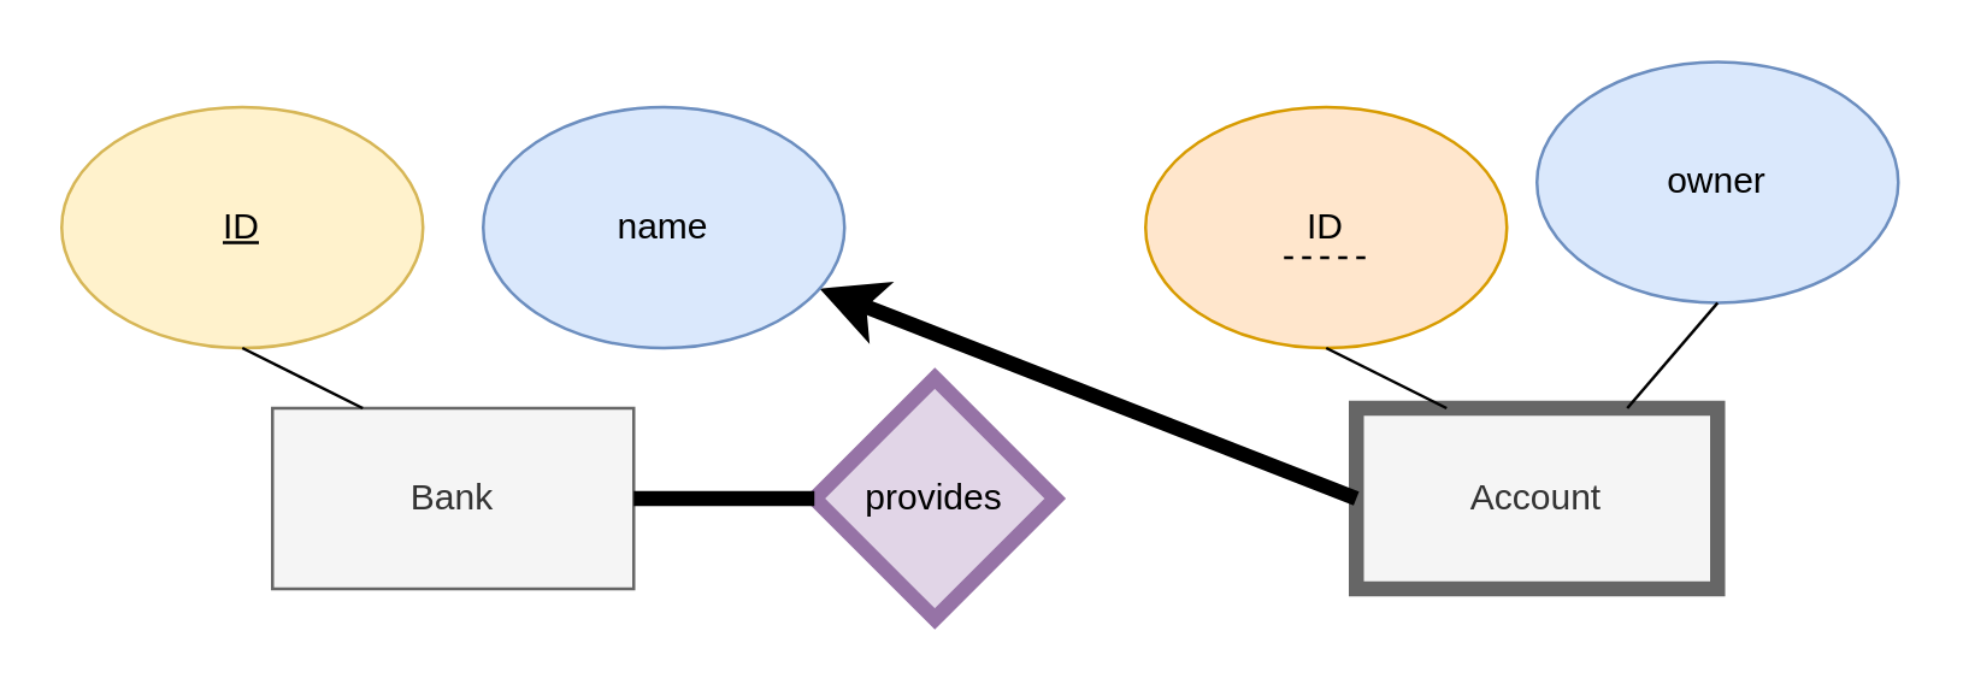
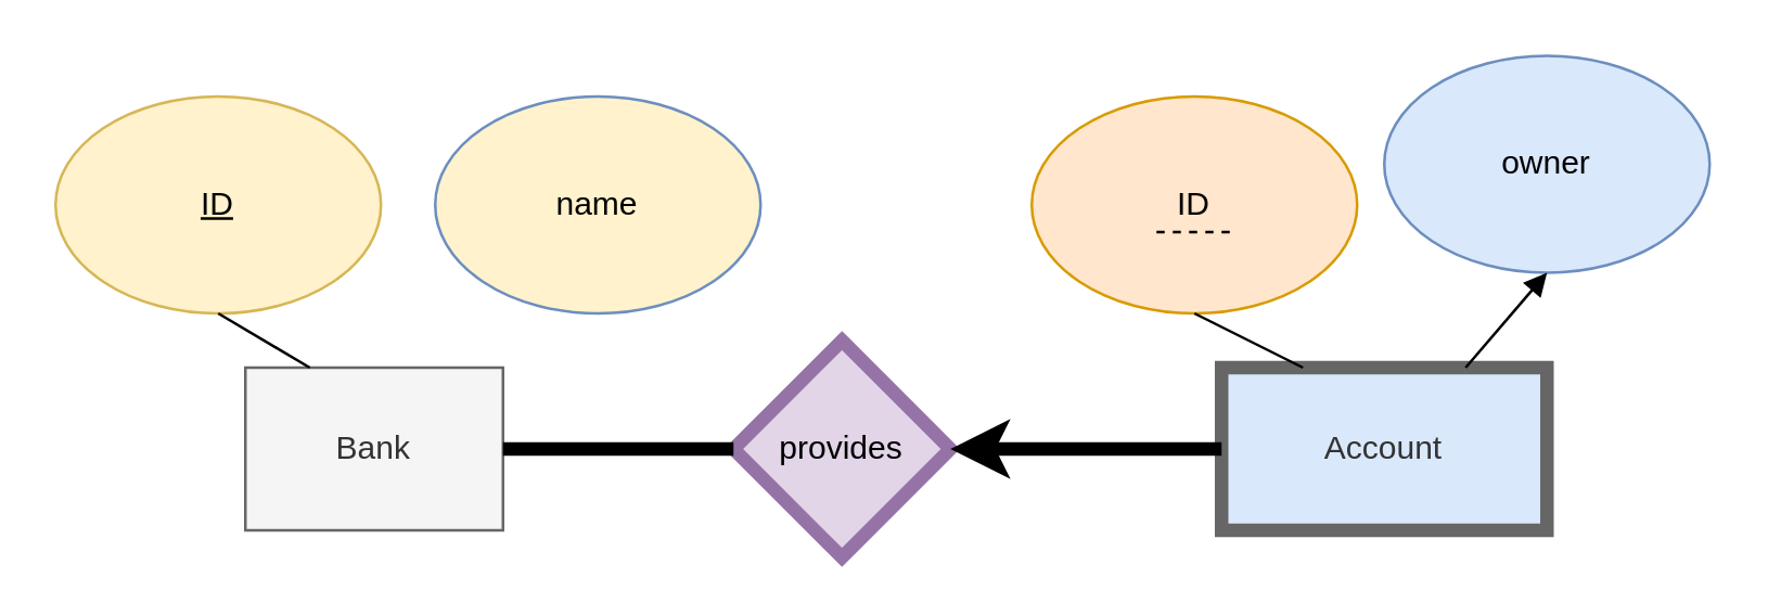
  <mxCell id="0" />
  <mxCell id="1" parent="0" />
- <mxCell id="2" value="Bank" style="rounded=0;whiteSpace=wrap;html=1;fillColor=#f5f5f5;fontColor=#333333;strokeColor=#666666;" parent="1" vertex="1"><mxGeometry x="90" y="135" width="120" height="60" as="geometry" /></mxCell>
+ <mxCell id="2" value="Bank" style="rounded=0;whiteSpace=wrap;html=1;fillColor=#f5f5f5;fontColor=#333333;strokeColor=#666666;" parent="1" vertex="1"><mxGeometry x="90" y="135" width="95" height="60" as="geometry" /></mxCell>
  <mxCell id="3" value="provides" style="rhombus;whiteSpace=wrap;html=1;fillColor=#e1d5e7;strokeColor=#9673a6;strokeWidth=5;" parent="1" vertex="1"><mxGeometry x="270" y="125" width="80" height="80" as="geometry" /></mxCell>
- <mxCell id="4" value="Account" style="rounded=0;whiteSpace=wrap;html=1;fillColor=#f5f5f5;fontColor=#333333;strokeColor=#666666;strokeWidth=5;" parent="1" vertex="1"><mxGeometry x="450" y="135" width="120" height="60" as="geometry" /></mxCell>
+ <mxCell id="4" value="Account" style="rounded=0;whiteSpace=wrap;html=1;fillColor=#dae8fc;fontColor=#333333;strokeColor=#666666;strokeWidth=5;" parent="1" vertex="1"><mxGeometry x="450" y="135" width="120" height="60" as="geometry" /></mxCell>
  <mxCell id="5" value="" style="endArrow=none;html=1;rounded=0;exitX=1;exitY=0.5;exitDx=0;exitDy=0;entryX=0;entryY=0.5;entryDx=0;entryDy=0;strokeWidth=5;" parent="1" source="2" target="3" edge="1"><mxGeometry width="50" height="50" relative="1" as="geometry"><mxPoint x="350" y="435" as="sourcePoint" /><mxPoint x="400" y="385" as="targetPoint" /></mxGeometry></mxCell>
- <mxCell id="6" value="" style="endArrow=classic;html=1;rounded=0;exitX=0;exitY=0.5;exitDx=0;exitDy=0;strokeWidth=5;" parent="1" source="4" target="9" edge="1"><mxGeometry width="50" height="50" relative="1" as="geometry"><mxPoint x="350" y="435" as="sourcePoint" /><mxPoint x="400" y="385" as="targetPoint" /></mxGeometry></mxCell>
+ <mxCell id="6" value="" style="endArrow=classic;html=1;rounded=0;exitX=0;exitY=0.5;exitDx=0;exitDy=0;entryX=1;entryY=0.5;entryDx=0;entryDy=0;strokeWidth=5;" parent="1" source="4" target="3" edge="1"><mxGeometry width="50" height="50" relative="1" as="geometry"><mxPoint x="350" y="435" as="sourcePoint" /><mxPoint x="400" y="385" as="targetPoint" /></mxGeometry></mxCell>
  <mxCell id="7" value="&lt;u&gt;ID&lt;/u&gt;" style="ellipse;whiteSpace=wrap;html=1;fillColor=#fff2cc;strokeColor=#d6b656;" parent="1" vertex="1"><mxGeometry x="20" y="35" width="120" height="80" as="geometry" /></mxCell>
  <mxCell id="8" value="" style="endArrow=none;html=1;rounded=0;strokeWidth=1;exitX=0.5;exitY=1;exitDx=0;exitDy=0;entryX=0.25;entryY=0;entryDx=0;entryDy=0;" parent="1" source="7" target="2" edge="1"><mxGeometry width="50" height="50" relative="1" as="geometry"><mxPoint x="350" y="435" as="sourcePoint" /><mxPoint x="400" y="385" as="targetPoint" /></mxGeometry></mxCell>
- <mxCell id="9" value="name" style="ellipse;whiteSpace=wrap;html=1;fillColor=#dae8fc;strokeColor=#6c8ebf;" parent="1" vertex="1"><mxGeometry x="160" y="35" width="120" height="80" as="geometry" /></mxCell>
+ <mxCell id="9" value="name" style="ellipse;whiteSpace=wrap;html=1;fillColor=#fff2cc;strokeColor=#6c8ebf;" parent="1" vertex="1"><mxGeometry x="160" y="35" width="120" height="80" as="geometry" /></mxCell>
  <mxCell id="10" value="ID" style="ellipse;whiteSpace=wrap;html=1;fillColor=#ffe6cc;strokeColor=#d79b00;" parent="1" vertex="1"><mxGeometry x="380" y="35" width="120" height="80" as="geometry" /></mxCell>
  <mxCell id="11" value="" style="endArrow=none;dashed=1;html=1;rounded=0;strokeWidth=1;" parent="1" edge="1"><mxGeometry width="50" height="50" relative="1" as="geometry"><mxPoint x="426" y="85" as="sourcePoint" /><mxPoint x="456" y="85" as="targetPoint" /></mxGeometry></mxCell>
  <mxCell id="12" value="owner" style="ellipse;whiteSpace=wrap;html=1;fillColor=#dae8fc;strokeColor=#6c8ebf;" parent="1" vertex="1"><mxGeometry x="510" y="20" width="120" height="80" as="geometry" /></mxCell>
  <mxCell id="13" value="" style="endArrow=none;html=1;rounded=0;strokeWidth=1;exitX=0.5;exitY=1;exitDx=0;exitDy=0;entryX=0.25;entryY=0;entryDx=0;entryDy=0;" parent="1" source="10" target="4" edge="1"><mxGeometry width="50" height="50" relative="1" as="geometry"><mxPoint x="300" y="285" as="sourcePoint" /><mxPoint x="350" y="235" as="targetPoint" /></mxGeometry></mxCell>
- <mxCell id="14" value="" style="endArrow=none;html=1;rounded=0;strokeWidth=1;entryX=0.5;entryY=1;entryDx=0;entryDy=0;exitX=0.75;exitY=0;exitDx=0;exitDy=0;" parent="1" source="4" target="12" edge="1"><mxGeometry width="50" height="50" relative="1" as="geometry"><mxPoint x="540" y="225" as="sourcePoint" /><mxPoint x="350" y="235" as="targetPoint" /></mxGeometry></mxCell>
+ <mxCell id="14" value="" style="endArrow=block;html=1;rounded=0;strokeWidth=1;entryX=0.5;entryY=1;entryDx=0;entryDy=0;exitX=0.75;exitY=0;exitDx=0;exitDy=0;" parent="1" source="4" target="12" edge="1"><mxGeometry width="50" height="50" relative="1" as="geometry"><mxPoint x="540" y="225" as="sourcePoint" /><mxPoint x="350" y="235" as="targetPoint" /></mxGeometry></mxCell>
